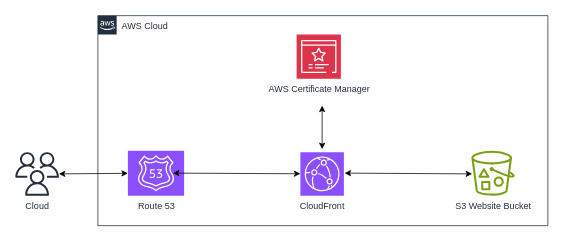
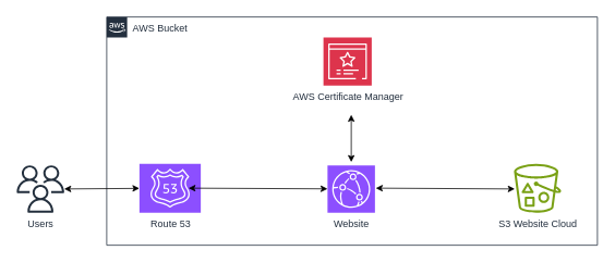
  <mxCell id="0" />
  <mxCell id="1" parent="0" />
- <mxCell id="2" value="AWS Cloud" style="points=[[0,0],[0.25,0],[0.5,0],[0.75,0],[1,0],[1,0.25],[1,0.5],[1,0.75],[1,1],[0.75,1],[0.5,1],[0.25,1],[0,1],[0,0.75],[0,0.5],[0,0.25]];outlineConnect=0;gradientColor=none;html=1;whiteSpace=wrap;fontSize=12;fontStyle=0;container=1;pointerEvents=0;collapsible=0;recursiveResize=0;shape=mxgraph.aws4.group;grIcon=mxgraph.aws4.group_aws_cloud_alt;strokeColor=#232F3E;fillColor=none;verticalAlign=top;align=left;spacingLeft=30;fontColor=#232F3E;dashed=0;" vertex="1" parent="1"><mxGeometry x="130" y="20" width="600" height="280" as="geometry" /></mxCell>
+ <mxCell id="2" value="AWS Bucket" style="points=[[0,0],[0.25,0],[0.5,0],[0.75,0],[1,0],[1,0.25],[1,0.5],[1,0.75],[1,1],[0.75,1],[0.5,1],[0.25,1],[0,1],[0,0.75],[0,0.5],[0,0.25]];outlineConnect=0;gradientColor=none;html=1;whiteSpace=wrap;fontSize=12;fontStyle=0;container=1;pointerEvents=0;collapsible=0;recursiveResize=0;shape=mxgraph.aws4.group;grIcon=mxgraph.aws4.group_aws_cloud_alt;strokeColor=#232F3E;fillColor=none;verticalAlign=top;align=left;spacingLeft=30;fontColor=#232F3E;dashed=0;" vertex="1" parent="1"><mxGeometry x="130" y="20" width="600" height="280" as="geometry" /></mxCell>
  <mxCell id="3" value="AWS Certificate Manager" style="sketch=0;points=[[0,0,0],[0.25,0,0],[0.5,0,0],[0.75,0,0],[1,0,0],[0,1,0],[0.25,1,0],[0.5,1,0],[0.75,1,0],[1,1,0],[0,0.25,0],[0,0.5,0],[0,0.75,0],[1,0.25,0],[1,0.5,0],[1,0.75,0]];outlineConnect=0;fontColor=#232F3E;fillColor=#DD344C;strokeColor=#ffffff;dashed=0;verticalLabelPosition=bottom;verticalAlign=top;align=center;html=1;fontSize=12;fontStyle=0;aspect=fixed;shape=mxgraph.aws4.resourceIcon;resIcon=mxgraph.aws4.certificate_manager_3;" vertex="1" parent="2"><mxGeometry x="265" y="25" width="59" height="59" as="geometry" /></mxCell>
  <mxCell id="4" value="Route 53" style="sketch=0;points=[[0,0,0],[0.25,0,0],[0.5,0,0],[0.75,0,0],[1,0,0],[0,1,0],[0.25,1,0],[0.5,1,0],[0.75,1,0],[1,1,0],[0,0.25,0],[0,0.5,0],[0,0.75,0],[1,0.25,0],[1,0.5,0],[1,0.75,0]];outlineConnect=0;fontColor=#232F3E;fillColor=#8C4FFF;strokeColor=#ffffff;dashed=0;verticalLabelPosition=bottom;verticalAlign=top;align=center;html=1;fontSize=12;fontStyle=0;aspect=fixed;shape=mxgraph.aws4.resourceIcon;resIcon=mxgraph.aws4.route_53;" vertex="1" parent="2"><mxGeometry x="40" y="180" width="75" height="60" as="geometry" /></mxCell>
- <mxCell id="5" value="S3 Website Bucket" style="sketch=0;outlineConnect=0;fontColor=#232F3E;gradientColor=none;fillColor=#7AA116;strokeColor=none;dashed=0;verticalLabelPosition=bottom;verticalAlign=top;align=center;html=1;fontSize=12;fontStyle=0;aspect=fixed;pointerEvents=1;shape=mxgraph.aws4.bucket_with_objects;" vertex="1" parent="2"><mxGeometry x="498" y="180" width="57.69" height="60" as="geometry" /></mxCell>
+ <mxCell id="5" value="S3 Website Cloud" style="sketch=0;outlineConnect=0;fontColor=#232F3E;gradientColor=none;fillColor=#7AA116;strokeColor=none;dashed=0;verticalLabelPosition=bottom;verticalAlign=top;align=center;html=1;fontSize=12;fontStyle=0;aspect=fixed;pointerEvents=1;shape=mxgraph.aws4.bucket_with_objects;" vertex="1" parent="2"><mxGeometry x="498" y="180" width="57.69" height="60" as="geometry" /></mxCell>
  <mxCell id="6" value="" style="endArrow=classic;startArrow=classic;html=1;rounded=0;" edge="1" parent="2" target="8"><mxGeometry width="50" height="50" relative="1" as="geometry"><mxPoint x="100" y="210" as="sourcePoint" /><mxPoint x="150" y="160" as="targetPoint" /></mxGeometry></mxCell>
  <mxCell id="7" value="" style="endArrow=classic;startArrow=classic;html=1;rounded=0;" parent="1" edge="1" target="4"><mxGeometry width="50" height="50" relative="1" as="geometry"><mxPoint x="78" y="231" as="sourcePoint" /><mxPoint x="116" y="231" as="targetPoint" /></mxGeometry></mxCell>
- <mxCell id="8" value="CloudFront" style="sketch=0;points=[[0,0,0],[0.25,0,0],[0.5,0,0],[0.75,0,0],[1,0,0],[0,1,0],[0.25,1,0],[0.5,1,0],[0.75,1,0],[1,1,0],[0,0.25,0],[0,0.5,0],[0,0.75,0],[1,0.25,0],[1,0.5,0],[1,0.75,0]];outlineConnect=0;fontColor=#232F3E;fillColor=#8C4FFF;strokeColor=#ffffff;dashed=0;verticalLabelPosition=bottom;verticalAlign=top;align=center;html=1;fontSize=12;fontStyle=0;aspect=fixed;shape=mxgraph.aws4.resourceIcon;resIcon=mxgraph.aws4.cloudfront;" vertex="1" parent="1"><mxGeometry x="400" y="202" width="58" height="58" as="geometry" /></mxCell>
- <mxCell id="9" value="Cloud" style="sketch=0;outlineConnect=0;fontColor=#232F3E;gradientColor=none;fillColor=#232F3D;strokeColor=none;dashed=0;verticalLabelPosition=bottom;verticalAlign=top;align=center;html=1;fontSize=12;fontStyle=0;aspect=fixed;pointerEvents=1;shape=mxgraph.aws4.users;" vertex="1" parent="1"><mxGeometry x="20" y="202" width="58" height="58" as="geometry" /></mxCell>
+ <mxCell id="8" value="Website" style="sketch=0;points=[[0,0,0],[0.25,0,0],[0.5,0,0],[0.75,0,0],[1,0,0],[0,1,0],[0.25,1,0],[0.5,1,0],[0.75,1,0],[1,1,0],[0,0.25,0],[0,0.5,0],[0,0.75,0],[1,0.25,0],[1,0.5,0],[1,0.75,0]];outlineConnect=0;fontColor=#232F3E;fillColor=#8C4FFF;strokeColor=#ffffff;dashed=0;verticalLabelPosition=bottom;verticalAlign=top;align=center;html=1;fontSize=12;fontStyle=0;aspect=fixed;shape=mxgraph.aws4.resourceIcon;resIcon=mxgraph.aws4.cloudfront;" vertex="1" parent="1"><mxGeometry x="400" y="202" width="58" height="58" as="geometry" /></mxCell>
+ <mxCell id="9" value="Users" style="sketch=0;outlineConnect=0;fontColor=#232F3E;gradientColor=none;fillColor=#232F3D;strokeColor=none;dashed=0;verticalLabelPosition=bottom;verticalAlign=top;align=center;html=1;fontSize=12;fontStyle=0;aspect=fixed;pointerEvents=1;shape=mxgraph.aws4.users;" vertex="1" parent="1"><mxGeometry x="20" y="202" width="58" height="58" as="geometry" /></mxCell>
  <mxCell id="10" value="" style="endArrow=classic;startArrow=classic;html=1;rounded=0;" edge="1" parent="1"><mxGeometry width="50" height="50" relative="1" as="geometry"><mxPoint x="459" y="230" as="sourcePoint" /><mxPoint x="629" y="231" as="targetPoint" /></mxGeometry></mxCell>
  <mxCell id="11" value="" style="endArrow=classic;startArrow=classic;html=1;rounded=0;" edge="1" parent="1"><mxGeometry width="50" height="50" relative="1" as="geometry"><mxPoint x="429" y="140" as="sourcePoint" /><mxPoint x="429" y="198" as="targetPoint" /></mxGeometry></mxCell>
